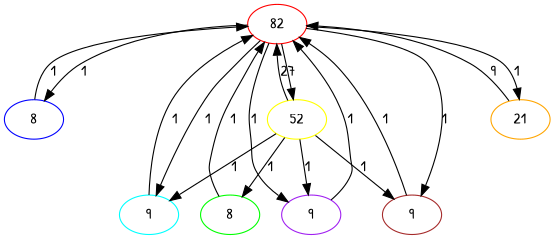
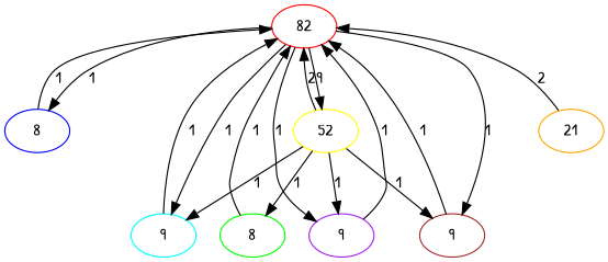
  strict digraph {
    fontname="Patrick Hand"
    node [fontname="Patrick Hand"]
    edge [fontname="Patrick Hand"]
    n1 [color=red label=82]
    n2 [color=blue label=8]
    n3 [color=yellow label=52]
    n4 [color=cyan label=9]
    n5 [color=purple label=9]
    n6 [color=orange label=21]
    n7 [color=brown label=9]
    n8 [color=green label=8]
    n1 -> n2 [label=1]
-   n1 -> n3 [label=7]
+   n1 -> n3 [label=9]
    n1 -> n4 [label=1]
    n1 -> n5 [label=1]
-   n1 -> n6 [label=1]
    n1 -> n7 [label=1]
    n2 -> n1 [label=1]
    n3 -> n1 [label=2]
    n3 -> n4 [label=1]
    n3 -> n5 [label=1]
    n3 -> n7 [label=1]
    n3 -> n8 [label=1]
    n4 -> n1 [label=1]
    n5 -> n1 [label=1]
-   n6 -> n1 [label=9]
+   n6 -> n1 [label=2]
    n7 -> n1 [label=1]
    n8 -> n1 [label=1]
  }
